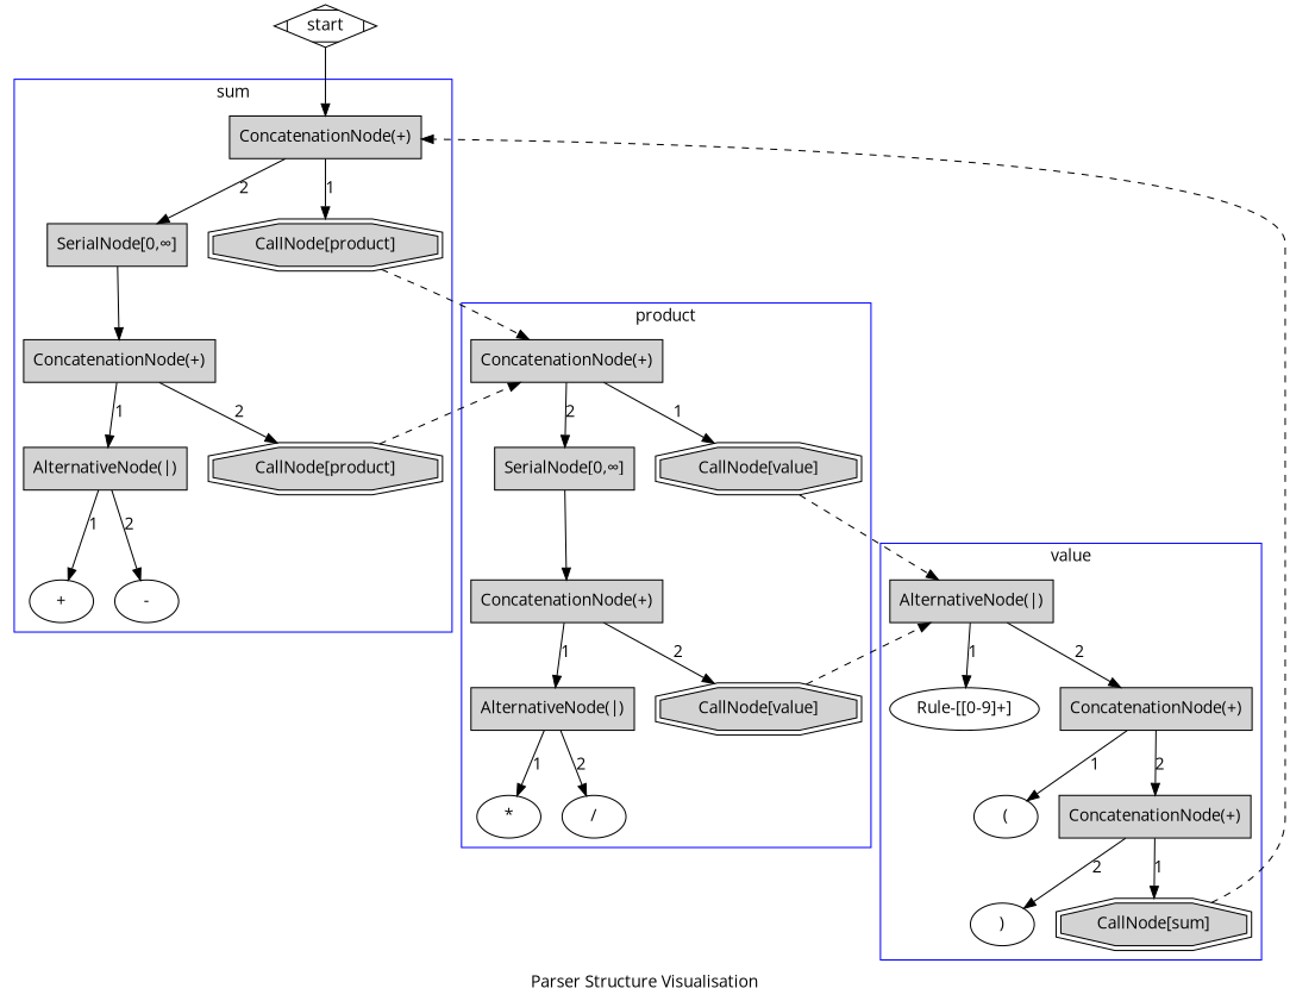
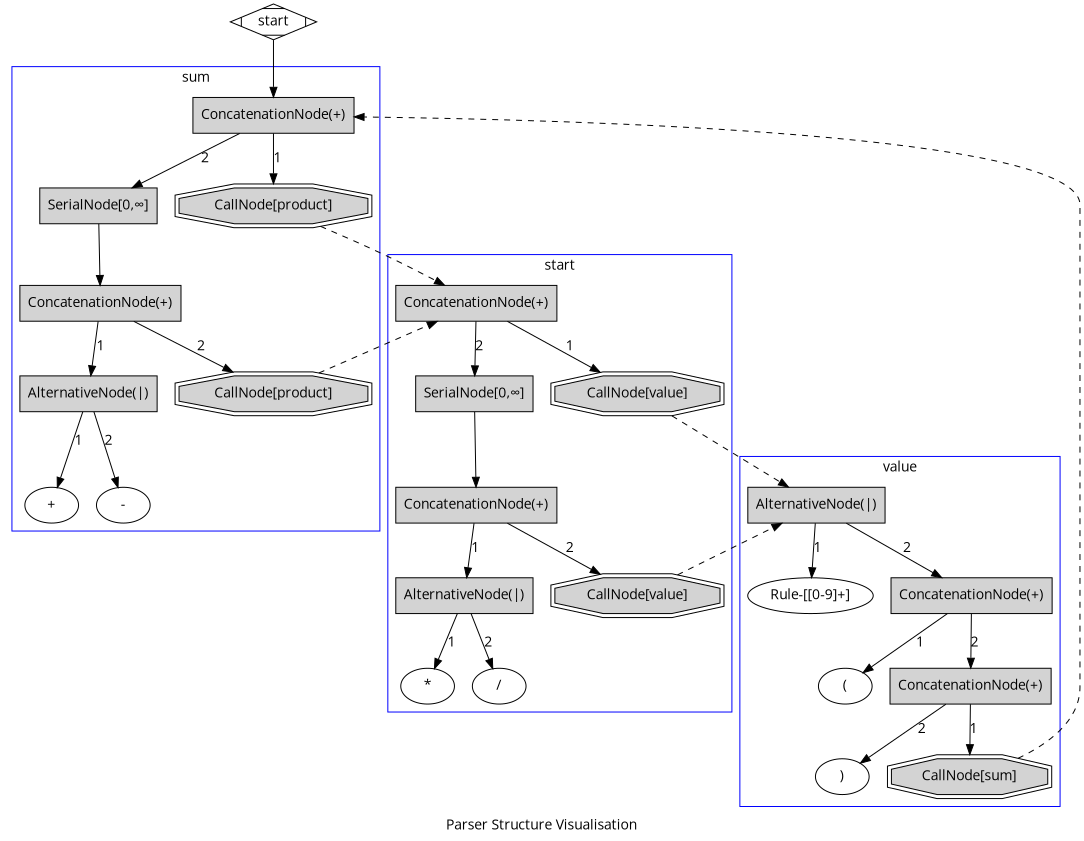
  digraph {
    label="Parser Structure Visualisation"
    fontname="Open Sans"
    node [shape=box style=filled fontname="Open Sans"]
    edge [fontname="Open Sans"]
    n1 [label="Rule-[[0-9]+]" shape=oval style=default]
    n2 [label="(" shape=oval style=default]
    n3 [label="CallNode[sum]" shape=doubleoctagon]
    n4 [label=")" shape=oval style=default]
    n5 [label="ConcatenationNode(+)"]
    n6 [label="ConcatenationNode(+)"]
    n7 [label="AlternativeNode(|)"]
    n8 [label="CallNode[value]" shape=doubleoctagon]
    n9 [label="*" shape=oval style=default]
    n10 [label="/" shape=oval style=default]
    n11 [label="AlternativeNode(|)"]
    n12 [label="CallNode[value]" shape=doubleoctagon]
    n13 [label="ConcatenationNode(+)"]
    n14 [label="SerialNode[0,∞]"]
    n15 [label="ConcatenationNode(+)"]
    n16 [label="CallNode[product]" shape=doubleoctagon]
    n17 [label="+" shape=oval style=default]
    n18 [label="-" shape=oval style=default]
    n19 [label="AlternativeNode(|)"]
    n20 [label="CallNode[product]" shape=doubleoctagon]
    n21 [label="ConcatenationNode(+)"]
    n22 [label="SerialNode[0,∞]"]
    n23 [label="ConcatenationNode(+)"]
    n24 [label=start shape=Mdiamond style=defult]
    subgraph cluster_1 {
      color=blue
      label=value
      nodesep=1
      n1
      n2
      n3
      n4
      n5
      n6
      n7
    }
    subgraph cluster_2 {
      color=blue
-     label=product
+     label=start
      nodesep=1
      n8
      n9
      n10
      n11
      n12
      n13
      n14
      n15
    }
    subgraph cluster_3 {
      color=blue
      label=sum
      nodesep=1
      n16
      n17
      n18
      n19
      n20
      n21
      n22
      n23
    }
    n3 -> n23 [style=dashed]
    n5 -> n3 [label=1]
    n5 -> n4 [label=2]
    n6 -> n2 [label=1]
    n6 -> n5 [label=2]
    n7 -> n1 [label=1]
    n7 -> n6 [label=2]
    n8 -> n7 [style=dashed]
    n11 -> n9 [label=1]
    n11 -> n10 [label=2]
    n12 -> n7 [style=dashed]
    n13 -> n11 [label=1]
    n13 -> n12 [label=2]
    n14 -> n13
    n15 -> n8 [label=1]
    n15 -> n14 [label=2]
    n16 -> n15 [style=dashed]
    n19 -> n17 [label=1]
    n19 -> n18 [label=2]
    n20 -> n15 [style=dashed]
    n21 -> n19 [label=1]
    n21 -> n20 [label=2]
    n22 -> n21
    n23 -> n16 [label=1]
    n23 -> n22 [label=2]
    n24 -> n23
  }
